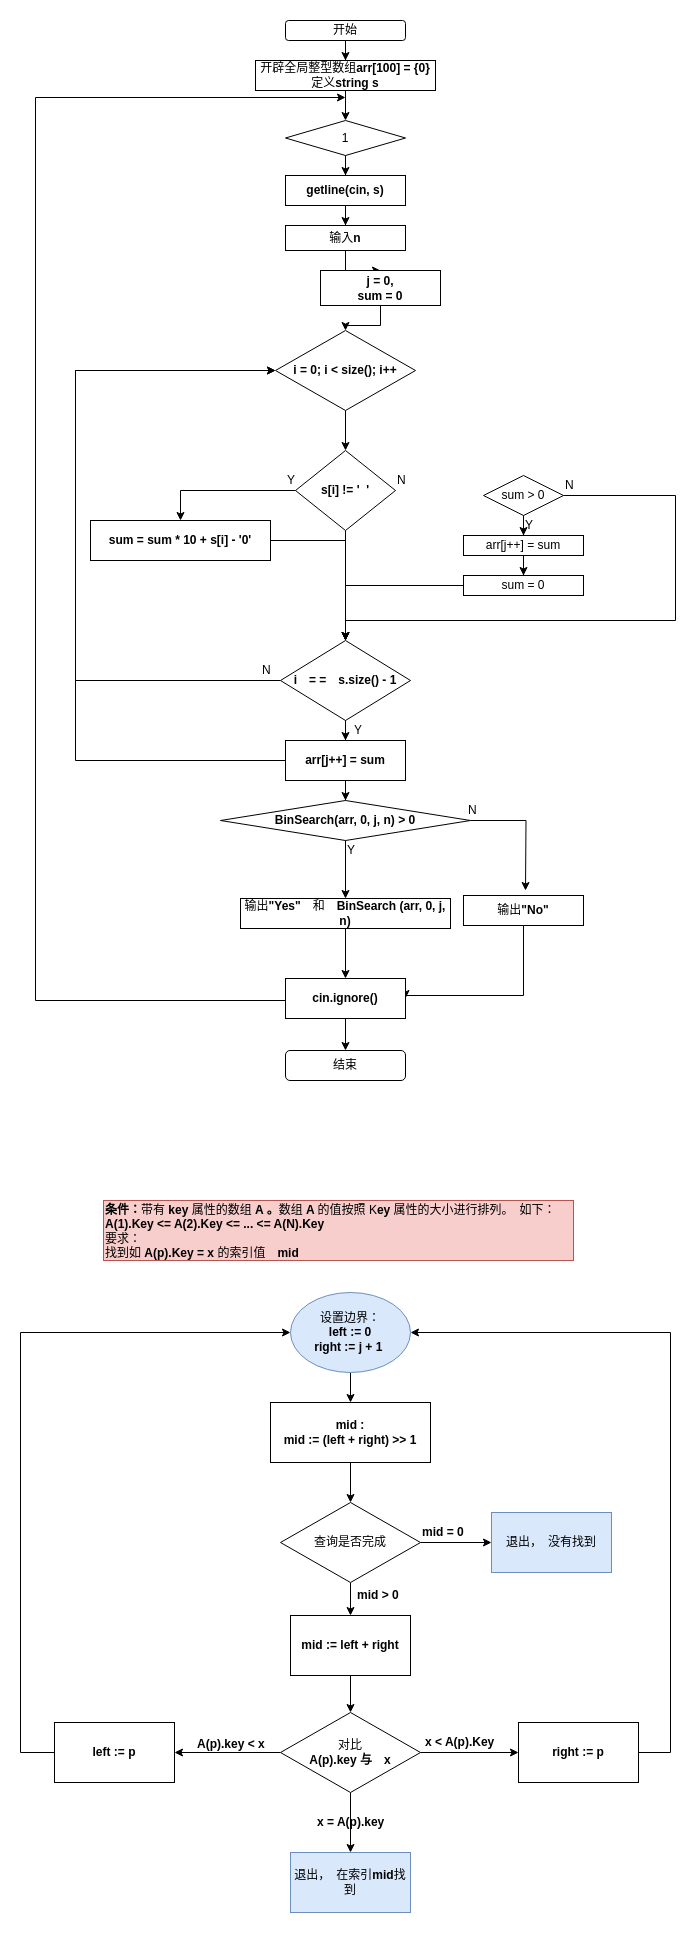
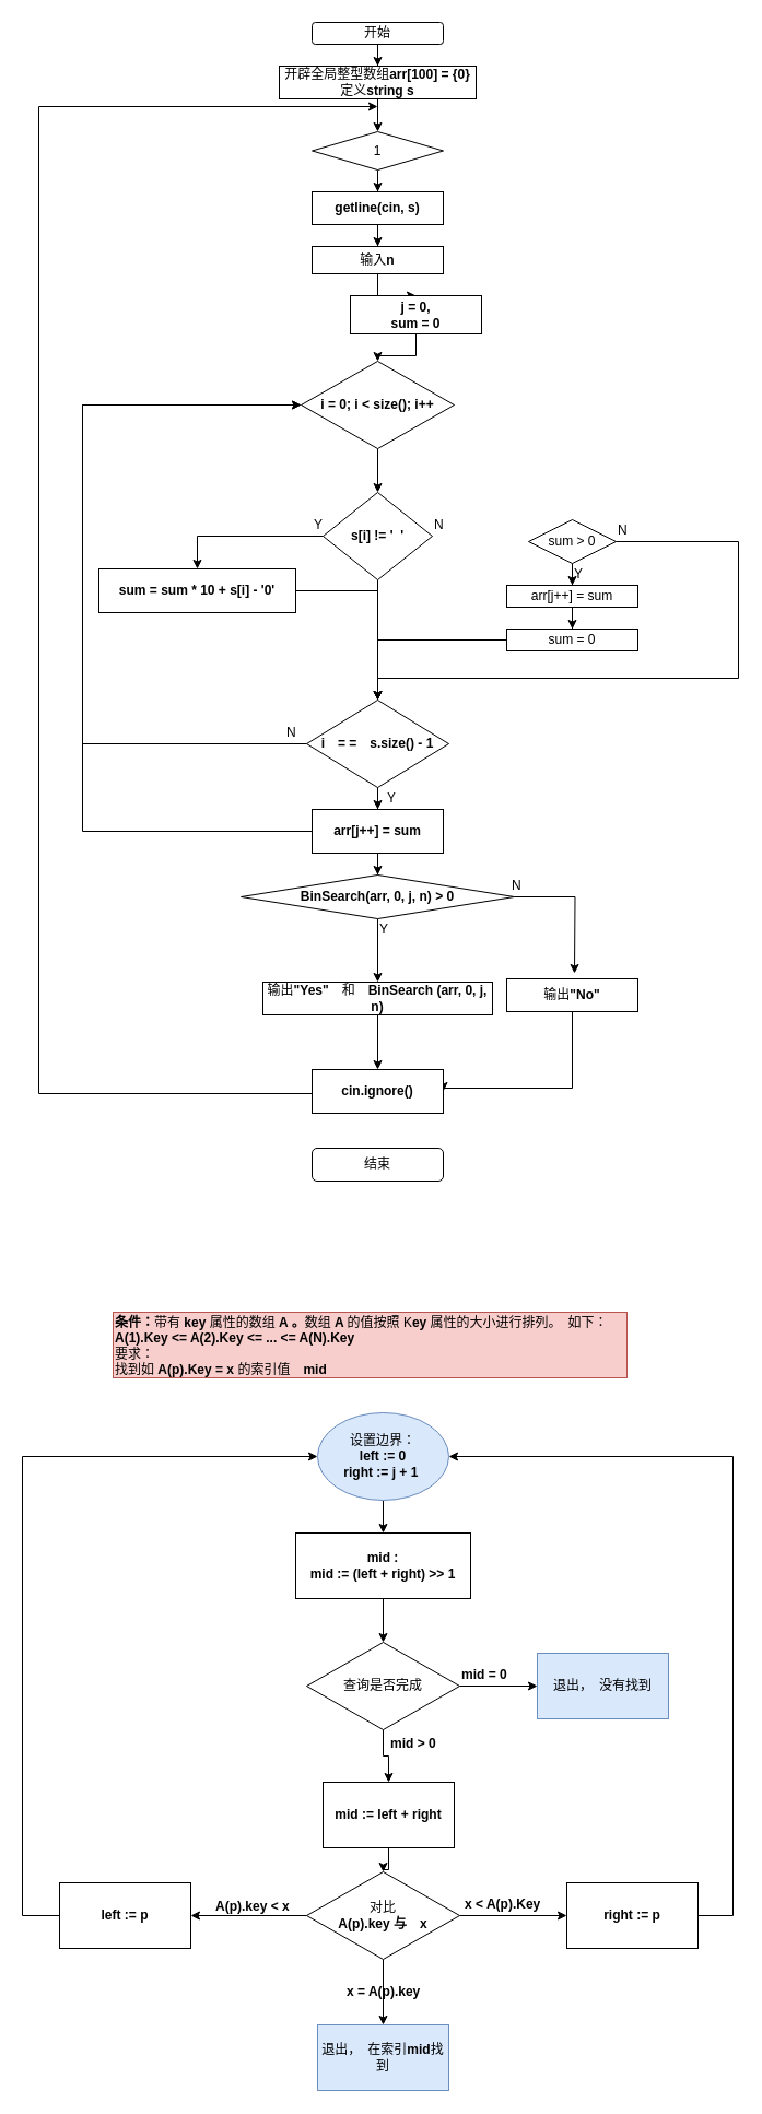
  <mxCell id="0" />
  <mxCell id="1" parent="0" />
  <mxCell id="2" value="" style="edgeStyle=orthogonalEdgeStyle;rounded=0;orthogonalLoop=1;jettySize=auto;html=1;" parent="1" source="3" target="5" edge="1"><mxGeometry relative="1" as="geometry" /></mxCell>
  <mxCell id="3" value="开始" style="rounded=1;whiteSpace=wrap;html=1;" parent="1" vertex="1"><mxGeometry x="285" y="20" width="120" height="20" as="geometry" /></mxCell>
  <mxCell id="4" value="" style="edgeStyle=orthogonalEdgeStyle;rounded=0;orthogonalLoop=1;jettySize=auto;html=1;" parent="1" source="5" target="7" edge="1"><mxGeometry relative="1" as="geometry" /></mxCell>
  <mxCell id="5" value="开辟全局整型数组&lt;b&gt;arr[100] = {0}&lt;/b&gt;&lt;br&gt;定义&lt;b&gt;string s&lt;/b&gt;" style="rounded=0;whiteSpace=wrap;html=1;" parent="1" vertex="1"><mxGeometry x="255" y="60" width="180" height="30" as="geometry" /></mxCell>
  <mxCell id="6" value="" style="edgeStyle=orthogonalEdgeStyle;rounded=0;orthogonalLoop=1;jettySize=auto;html=1;" parent="1" source="7" target="15" edge="1"><mxGeometry relative="1" as="geometry" /></mxCell>
  <mxCell id="7" value="1" style="rhombus;whiteSpace=wrap;html=1;" parent="1" vertex="1"><mxGeometry x="285" y="120" width="120" height="35" as="geometry" /></mxCell>
  <mxCell id="8" value="" style="edgeStyle=orthogonalEdgeStyle;rounded=0;orthogonalLoop=1;jettySize=auto;html=1;" parent="1" source="9" target="11" edge="1"><mxGeometry relative="1" as="geometry" /></mxCell>
  <mxCell id="9" value="输入&lt;b&gt;n&lt;br&gt;&lt;/b&gt;" style="rounded=0;whiteSpace=wrap;html=1;" parent="1" vertex="1"><mxGeometry x="285" y="225" width="120" height="25" as="geometry" /></mxCell>
  <mxCell id="10" value="" style="edgeStyle=orthogonalEdgeStyle;rounded=0;orthogonalLoop=1;jettySize=auto;html=1;" parent="1" source="11" target="13" edge="1"><mxGeometry relative="1" as="geometry" /></mxCell>
  <mxCell id="11" value="&lt;b&gt;j = 0, &lt;br&gt;sum = 0&lt;/b&gt;" style="rounded=0;whiteSpace=wrap;html=1;" parent="1" vertex="1"><mxGeometry x="320" y="270" width="120" height="35" as="geometry" /></mxCell>
  <mxCell id="12" value="" style="edgeStyle=orthogonalEdgeStyle;rounded=0;orthogonalLoop=1;jettySize=auto;html=1;" parent="1" source="13" target="18" edge="1"><mxGeometry relative="1" as="geometry" /></mxCell>
  <mxCell id="13" value="&lt;b&gt;i = 0; i &amp;lt; size(); i++&lt;/b&gt;" style="rhombus;whiteSpace=wrap;html=1;" parent="1" vertex="1"><mxGeometry x="275" y="330" width="140" height="80" as="geometry" /></mxCell>
  <mxCell id="14" value="" style="edgeStyle=orthogonalEdgeStyle;rounded=0;orthogonalLoop=1;jettySize=auto;html=1;" parent="1" source="15" target="9" edge="1"><mxGeometry relative="1" as="geometry" /></mxCell>
  <mxCell id="15" value="&lt;b&gt;getline(cin, s)&lt;/b&gt;" style="rounded=0;whiteSpace=wrap;html=1;" parent="1" vertex="1"><mxGeometry x="285" y="175" width="120" height="30" as="geometry" /></mxCell>
  <mxCell id="16" style="edgeStyle=orthogonalEdgeStyle;rounded=0;orthogonalLoop=1;jettySize=auto;html=1;entryX=0.5;entryY=0;entryDx=0;entryDy=0;" parent="1" source="18" target="20" edge="1"><mxGeometry relative="1" as="geometry" /></mxCell>
  <mxCell id="17" style="edgeStyle=orthogonalEdgeStyle;rounded=0;orthogonalLoop=1;jettySize=auto;html=1;" parent="1" source="18" target="29" edge="1"><mxGeometry relative="1" as="geometry" /></mxCell>
  <mxCell id="18" value="&lt;b&gt;s[i] != ' &amp;nbsp;'&lt;/b&gt;" style="rhombus;whiteSpace=wrap;html=1;" parent="1" vertex="1"><mxGeometry x="295" y="450" width="100" height="80" as="geometry" /></mxCell>
  <mxCell id="19" style="edgeStyle=orthogonalEdgeStyle;rounded=0;orthogonalLoop=1;jettySize=auto;html=1;entryX=0.5;entryY=0;entryDx=0;entryDy=0;" parent="1" source="20" target="29" edge="1"><mxGeometry relative="1" as="geometry" /></mxCell>
  <mxCell id="20" value="sum = sum * 10 + s[i] - '0'" style="rounded=0;whiteSpace=wrap;html=1;fontStyle=1" parent="1" vertex="1"><mxGeometry x="90" y="520" width="180" height="40" as="geometry" /></mxCell>
  <mxCell id="21" value="" style="edgeStyle=orthogonalEdgeStyle;rounded=0;orthogonalLoop=1;jettySize=auto;html=1;" parent="1" source="22" target="24" edge="1"><mxGeometry relative="1" as="geometry" /></mxCell>
  <mxCell id="22" value="arr[j++] = sum" style="rounded=0;whiteSpace=wrap;html=1;" parent="1" vertex="1"><mxGeometry x="463" y="535" width="120" height="20" as="geometry" /></mxCell>
  <mxCell id="23" style="edgeStyle=orthogonalEdgeStyle;rounded=0;orthogonalLoop=1;jettySize=auto;html=1;" parent="1" source="24" target="29" edge="1"><mxGeometry relative="1" as="geometry" /></mxCell>
  <mxCell id="24" value="sum = 0" style="rounded=0;whiteSpace=wrap;html=1;" parent="1" vertex="1"><mxGeometry x="463" y="575" width="120" height="20" as="geometry" /></mxCell>
  <mxCell id="25" value="N" style="text;html=1;resizable=0;points=[];autosize=1;align=left;verticalAlign=top;spacingTop=-4;" parent="1" vertex="1"><mxGeometry x="395" y="470" width="20" height="20" as="geometry" /></mxCell>
  <mxCell id="26" value="Y" style="text;html=1;resizable=0;points=[];autosize=1;align=left;verticalAlign=top;spacingTop=-4;" parent="1" vertex="1"><mxGeometry x="285" y="470" width="20" height="20" as="geometry" /></mxCell>
  <mxCell id="27" value="" style="edgeStyle=orthogonalEdgeStyle;rounded=0;orthogonalLoop=1;jettySize=auto;html=1;" parent="1" source="29" target="32" edge="1"><mxGeometry relative="1" as="geometry" /></mxCell>
  <mxCell id="28" style="edgeStyle=orthogonalEdgeStyle;rounded=0;orthogonalLoop=1;jettySize=auto;html=1;entryX=0;entryY=0.5;entryDx=0;entryDy=0;" parent="1" source="29" target="13" edge="1"><mxGeometry relative="1" as="geometry"><Array as="points"><mxPoint x="75" y="680" /><mxPoint x="75" y="370" /></Array></mxGeometry></mxCell>
  <mxCell id="29" value="i　= =　s.size() - 1" style="rhombus;whiteSpace=wrap;html=1;fontStyle=1" parent="1" vertex="1"><mxGeometry x="280" y="640" width="130" height="80" as="geometry" /></mxCell>
  <mxCell id="30" style="edgeStyle=orthogonalEdgeStyle;rounded=0;orthogonalLoop=1;jettySize=auto;html=1;entryX=0;entryY=0.5;entryDx=0;entryDy=0;" parent="1" source="32" target="13" edge="1"><mxGeometry relative="1" as="geometry"><Array as="points"><mxPoint x="75" y="760" /><mxPoint x="75" y="370" /></Array></mxGeometry></mxCell>
  <mxCell id="31" style="edgeStyle=orthogonalEdgeStyle;rounded=0;orthogonalLoop=1;jettySize=auto;html=1;entryX=0.5;entryY=0;entryDx=0;entryDy=0;" parent="1" source="32" target="35" edge="1"><mxGeometry relative="1" as="geometry" /></mxCell>
  <mxCell id="32" value="arr[j++] = sum" style="rounded=0;whiteSpace=wrap;html=1;fontStyle=1" parent="1" vertex="1"><mxGeometry x="285" y="740" width="120" height="40" as="geometry" /></mxCell>
  <mxCell id="33" value="" style="edgeStyle=orthogonalEdgeStyle;rounded=0;orthogonalLoop=1;jettySize=auto;html=1;" parent="1" source="35" target="37" edge="1"><mxGeometry relative="1" as="geometry" /></mxCell>
  <mxCell id="34" style="edgeStyle=orthogonalEdgeStyle;rounded=0;orthogonalLoop=1;jettySize=auto;html=1;" parent="1" source="35" edge="1"><mxGeometry relative="1" as="geometry"><mxPoint x="525" y="890" as="targetPoint" /></mxGeometry></mxCell>
  <mxCell id="35" value="&lt;b&gt;BinSearch(arr, 0, j, n) &amp;gt; 0&lt;/b&gt;" style="rhombus;whiteSpace=wrap;html=1;" parent="1" vertex="1"><mxGeometry x="220" y="800" width="250" height="40" as="geometry" /></mxCell>
  <mxCell id="36" value="" style="edgeStyle=orthogonalEdgeStyle;rounded=0;orthogonalLoop=1;jettySize=auto;html=1;" parent="1" source="37" target="44" edge="1"><mxGeometry relative="1" as="geometry" /></mxCell>
  <mxCell id="37" value="输出&lt;b&gt;&quot;Yes&quot;　&lt;/b&gt;和&lt;b&gt;　&lt;/b&gt;&lt;b&gt;BinSearch (arr, 0, j, n)&lt;/b&gt;" style="rounded=0;whiteSpace=wrap;html=1;" parent="1" vertex="1"><mxGeometry x="240" y="898" width="210" height="30" as="geometry" /></mxCell>
  <mxCell id="38" style="edgeStyle=orthogonalEdgeStyle;rounded=0;orthogonalLoop=1;jettySize=auto;html=1;entryX=1;entryY=0.5;entryDx=0;entryDy=0;" parent="1" source="39" target="44" edge="1"><mxGeometry relative="1" as="geometry"><Array as="points"><mxPoint x="523" y="995" /></Array></mxGeometry></mxCell>
  <mxCell id="39" value="输出&lt;b&gt;&quot;No&quot;&lt;/b&gt;" style="rounded=0;whiteSpace=wrap;html=1;" parent="1" vertex="1"><mxGeometry x="463" y="895" width="120" height="30" as="geometry" /></mxCell>
  <mxCell id="40" value="Y" style="text;html=1;resizable=0;points=[];autosize=1;align=left;verticalAlign=top;spacingTop=-4;" parent="1" vertex="1"><mxGeometry x="345" y="840" width="20" height="20" as="geometry" /></mxCell>
  <mxCell id="41" value="N" style="text;html=1;resizable=0;points=[];autosize=1;align=left;verticalAlign=top;spacingTop=-4;" parent="1" vertex="1"><mxGeometry x="466" y="800" width="20" height="20" as="geometry" /></mxCell>
- <mxCell id="42" value="" style="edgeStyle=orthogonalEdgeStyle;rounded=0;orthogonalLoop=1;jettySize=auto;html=1;" parent="1" source="44" target="45" edge="1"><mxGeometry relative="1" as="geometry" /></mxCell>
  <mxCell id="43" style="edgeStyle=orthogonalEdgeStyle;rounded=0;orthogonalLoop=1;jettySize=auto;html=1;" parent="1" source="44" edge="1"><mxGeometry relative="1" as="geometry"><mxPoint x="345" y="97" as="targetPoint" /><Array as="points"><mxPoint x="345" y="1000" /><mxPoint x="35" y="1000" /><mxPoint x="35" y="97" /></Array></mxGeometry></mxCell>
  <mxCell id="44" value="&lt;b&gt;cin.ignore()&lt;/b&gt;" style="rounded=0;whiteSpace=wrap;html=1;" parent="1" vertex="1"><mxGeometry x="285" y="978" width="120" height="40" as="geometry" /></mxCell>
  <mxCell id="45" value="结束" style="rounded=1;whiteSpace=wrap;html=1;" parent="1" vertex="1"><mxGeometry x="285" y="1050" width="120" height="30" as="geometry" /></mxCell>
  <mxCell id="46" value="Ｙ" style="text;html=1;resizable=0;points=[];autosize=1;align=left;verticalAlign=top;spacingTop=-4;" parent="1" vertex="1"><mxGeometry x="350" y="720" width="30" height="20" as="geometry" /></mxCell>
  <mxCell id="47" value="N" style="text;html=1;resizable=0;points=[];autosize=1;align=left;verticalAlign=top;spacingTop=-4;" parent="1" vertex="1"><mxGeometry x="260" y="660" width="20" height="20" as="geometry" /></mxCell>
  <mxCell id="48" value="" style="edgeStyle=orthogonalEdgeStyle;rounded=0;orthogonalLoop=1;jettySize=auto;html=1;" parent="1" source="49" target="56" edge="1"><mxGeometry relative="1" as="geometry" /></mxCell>
  <mxCell id="49" value="设置边界：&lt;br&gt;&lt;b&gt;left := 0&lt;br&gt;right := j + 1&amp;nbsp;&lt;/b&gt;&lt;br&gt;" style="ellipse;whiteSpace=wrap;html=1;fillColor=#dae8fc;strokeColor=#6c8ebf;" parent="1" vertex="1"><mxGeometry x="290" y="1292" width="120" height="80" as="geometry" /></mxCell>
  <mxCell id="50" style="edgeStyle=orthogonalEdgeStyle;rounded=0;orthogonalLoop=1;jettySize=auto;html=1;" parent="1" source="52" target="22" edge="1"><mxGeometry relative="1" as="geometry" /></mxCell>
  <mxCell id="51" style="edgeStyle=orthogonalEdgeStyle;rounded=0;orthogonalLoop=1;jettySize=auto;html=1;" parent="1" source="52" target="29" edge="1"><mxGeometry relative="1" as="geometry"><Array as="points"><mxPoint x="675" y="495" /><mxPoint x="675" y="620" /><mxPoint x="345" y="620" /></Array></mxGeometry></mxCell>
  <mxCell id="52" value="sum &amp;gt; 0" style="rhombus;whiteSpace=wrap;html=1;" parent="1" vertex="1"><mxGeometry x="483" y="475" width="80" height="40" as="geometry" /></mxCell>
  <mxCell id="53" value="Y" style="text;html=1;resizable=0;points=[];autosize=1;align=left;verticalAlign=top;spacingTop=-4;" parent="1" vertex="1"><mxGeometry x="523" y="515" width="20" height="20" as="geometry" /></mxCell>
  <mxCell id="54" value="N" style="text;html=1;resizable=0;points=[];autosize=1;align=left;verticalAlign=top;spacingTop=-4;" parent="1" vertex="1"><mxGeometry x="563" y="475" width="20" height="20" as="geometry" /></mxCell>
  <mxCell id="55" value="" style="edgeStyle=orthogonalEdgeStyle;rounded=0;orthogonalLoop=1;jettySize=auto;html=1;" parent="1" source="56" target="59" edge="1"><mxGeometry relative="1" as="geometry" /></mxCell>
  <mxCell id="56" value="&lt;b&gt;mid :&lt;br&gt;mid := (left + right) &amp;gt;&amp;gt; 1&lt;br&gt;&lt;/b&gt;" style="rounded=0;whiteSpace=wrap;html=1;" parent="1" vertex="1"><mxGeometry x="270" y="1402" width="160" height="60" as="geometry" /></mxCell>
  <mxCell id="57" value="" style="edgeStyle=orthogonalEdgeStyle;rounded=0;orthogonalLoop=1;jettySize=auto;html=1;" parent="1" source="59" target="60" edge="1"><mxGeometry relative="1" as="geometry" /></mxCell>
  <mxCell id="58" value="" style="edgeStyle=orthogonalEdgeStyle;rounded=0;orthogonalLoop=1;jettySize=auto;html=1;" parent="1" source="59" target="63" edge="1"><mxGeometry relative="1" as="geometry" /></mxCell>
  <mxCell id="59" value="查询是否完成" style="rhombus;whiteSpace=wrap;html=1;" parent="1" vertex="1"><mxGeometry x="280" y="1502" width="140" height="80" as="geometry" /></mxCell>
  <mxCell id="60" value="退出，　没有找到" style="rounded=0;whiteSpace=wrap;html=1;fillColor=#dae8fc;strokeColor=#6c8ebf;" parent="1" vertex="1"><mxGeometry x="491" y="1512" width="120" height="60" as="geometry" /></mxCell>
  <mxCell id="61" value="&lt;b&gt;mid = 0&lt;/b&gt;" style="text;html=1;resizable=0;points=[];autosize=1;align=left;verticalAlign=top;spacingTop=-4;" parent="1" vertex="1"><mxGeometry x="420" y="1522" width="60" height="20" as="geometry" /></mxCell>
  <mxCell id="62" value="" style="edgeStyle=orthogonalEdgeStyle;rounded=0;orthogonalLoop=1;jettySize=auto;html=1;" parent="1" source="63" target="68" edge="1"><mxGeometry relative="1" as="geometry" /></mxCell>
- <mxCell id="63" value="&lt;b&gt;mid := left + right&lt;/b&gt;" style="rounded=0;whiteSpace=wrap;html=1;" parent="1" vertex="1"><mxGeometry x="290" y="1615" width="120" height="60" as="geometry" /></mxCell>
+ <mxCell id="63" value="&lt;b&gt;mid := left + right&lt;/b&gt;" style="rounded=0;whiteSpace=wrap;html=1;" parent="1" vertex="1"><mxGeometry x="295" y="1630" width="120" height="60" as="geometry" /></mxCell>
  <mxCell id="64" value="&lt;b&gt;mid &amp;gt; 0&lt;/b&gt;" style="text;html=1;resizable=0;points=[];autosize=1;align=left;verticalAlign=top;spacingTop=-4;" parent="1" vertex="1"><mxGeometry x="355" y="1585" width="60" height="20" as="geometry" /></mxCell>
  <mxCell id="65" value="" style="edgeStyle=orthogonalEdgeStyle;rounded=0;orthogonalLoop=1;jettySize=auto;html=1;" parent="1" source="68" target="70" edge="1"><mxGeometry relative="1" as="geometry" /></mxCell>
  <mxCell id="66" style="edgeStyle=orthogonalEdgeStyle;rounded=0;orthogonalLoop=1;jettySize=auto;html=1;entryX=1;entryY=0.5;entryDx=0;entryDy=0;" parent="1" source="68" target="73" edge="1"><mxGeometry relative="1" as="geometry" /></mxCell>
  <mxCell id="67" value="" style="edgeStyle=orthogonalEdgeStyle;rounded=0;orthogonalLoop=1;jettySize=auto;html=1;" parent="1" source="68" target="75" edge="1"><mxGeometry relative="1" as="geometry" /></mxCell>
  <mxCell id="68" value="对比&lt;br&gt;&lt;b&gt;A(p).key 与　x&lt;/b&gt;" style="rhombus;whiteSpace=wrap;html=1;" parent="1" vertex="1"><mxGeometry x="280" y="1712" width="140" height="80" as="geometry" /></mxCell>
  <mxCell id="69" style="edgeStyle=orthogonalEdgeStyle;rounded=0;orthogonalLoop=1;jettySize=auto;html=1;entryX=1;entryY=0.5;entryDx=0;entryDy=0;" parent="1" source="70" target="49" edge="1"><mxGeometry relative="1" as="geometry"><Array as="points"><mxPoint x="670" y="1752" /><mxPoint x="670" y="1332" /></Array></mxGeometry></mxCell>
  <mxCell id="70" value="right := p" style="rounded=0;whiteSpace=wrap;html=1;fontStyle=1" parent="1" vertex="1"><mxGeometry x="518" y="1722" width="120" height="60" as="geometry" /></mxCell>
  <mxCell id="71" value="&lt;b&gt;x &amp;lt; A(p).Key&lt;/b&gt;" style="text;html=1;resizable=0;points=[];autosize=1;align=left;verticalAlign=top;spacingTop=-4;" parent="1" vertex="1"><mxGeometry x="423" y="1732" width="90" height="20" as="geometry" /></mxCell>
  <mxCell id="72" style="edgeStyle=orthogonalEdgeStyle;rounded=0;orthogonalLoop=1;jettySize=auto;html=1;" parent="1" source="73" target="49" edge="1"><mxGeometry relative="1" as="geometry"><Array as="points"><mxPoint x="20" y="1752" /><mxPoint x="20" y="1332" /></Array></mxGeometry></mxCell>
  <mxCell id="73" value="&lt;b&gt;left := p&lt;/b&gt;" style="rounded=0;whiteSpace=wrap;html=1;" parent="1" vertex="1"><mxGeometry x="54" y="1722" width="120" height="60" as="geometry" /></mxCell>
  <mxCell id="74" value="&lt;b&gt;A(p).key &amp;lt; x&lt;/b&gt;" style="text;html=1;resizable=0;points=[];autosize=1;align=left;verticalAlign=top;spacingTop=-4;" parent="1" vertex="1"><mxGeometry x="195" y="1734" width="80" height="20" as="geometry" /></mxCell>
  <mxCell id="75" value="退出，　在索引&lt;b&gt;mid&lt;/b&gt;找到" style="rounded=0;whiteSpace=wrap;html=1;fillColor=#dae8fc;strokeColor=#6c8ebf;" parent="1" vertex="1"><mxGeometry x="290" y="1852" width="120" height="60" as="geometry" /></mxCell>
  <mxCell id="76" value="&lt;b&gt;x = A(p).key&lt;/b&gt;" style="text;html=1;resizable=0;points=[];autosize=1;align=left;verticalAlign=top;spacingTop=-4;" parent="1" vertex="1"><mxGeometry x="315" y="1812" width="80" height="20" as="geometry" /></mxCell>
  <mxCell id="77" value="&lt;b&gt;条件：&lt;/b&gt;带有&lt;b&gt;&amp;nbsp;key &lt;/b&gt;属性的数组 &lt;b&gt;A 。&lt;/b&gt;数组 &lt;b&gt;A &lt;/b&gt;的值按照 K&lt;b&gt;ey &lt;/b&gt;属性的大小进行排列。　如下：&lt;br&gt;&lt;b&gt;A(1).Key &amp;lt;= A(2).Key &amp;lt;= ... &amp;lt;= A(N).Key&lt;br&gt;&lt;/b&gt;要求：&lt;br&gt;找到如 &lt;b&gt;A(p).Key = x &lt;/b&gt;的索引值　&lt;b&gt;mid&lt;/b&gt;" style="text;html=1;resizable=0;points=[];autosize=1;align=left;verticalAlign=top;spacingTop=-4;fillColor=#f8cecc;strokeColor=#b85450;" vertex="1" parent="1"><mxGeometry x="103" y="1200" width="470" height="60" as="geometry" /></mxCell>
